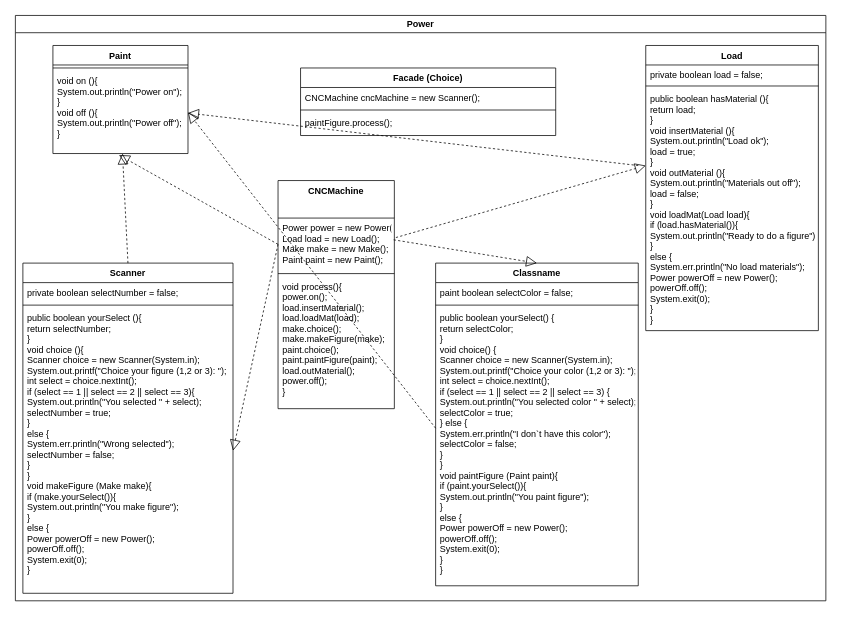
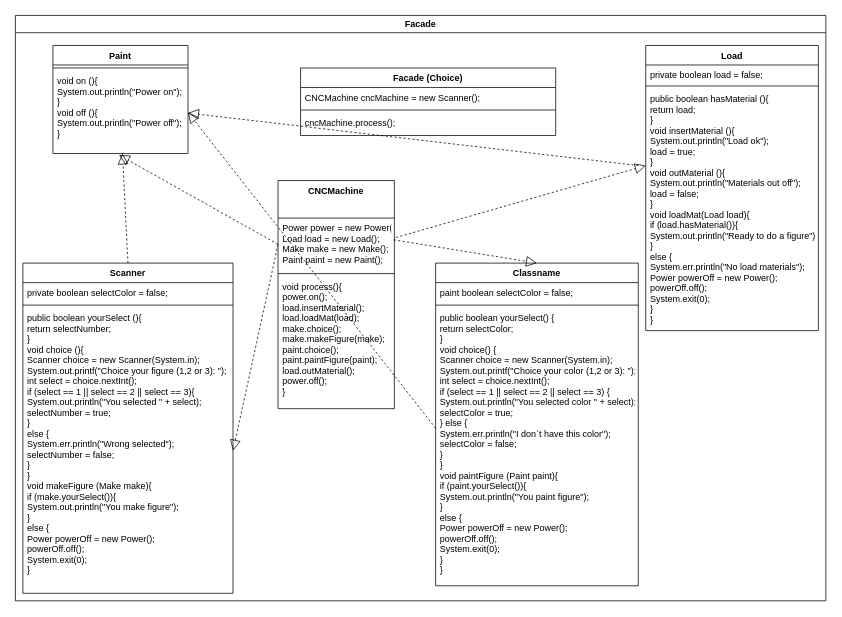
  <mxCell id="0" />
  <mxCell id="1" parent="0" />
- <mxCell id="2" value="Power" style="swimlane;whiteSpace=wrap" parent="1" vertex="1"><mxGeometry x="20" y="20" width="1080" height="780" as="geometry" /></mxCell>
+ <mxCell id="2" value="Facade" style="swimlane;whiteSpace=wrap" parent="1" vertex="1"><mxGeometry x="20" y="20" width="1080" height="780" as="geometry" /></mxCell>
  <mxCell id="3" value="Facade (Choice)" style="swimlane;fontStyle=1;align=center;verticalAlign=top;childLayout=stackLayout;horizontal=1;startSize=26;horizontalStack=0;resizeParent=1;resizeParentMax=0;resizeLast=0;collapsible=1;marginBottom=0;" vertex="1" parent="2"><mxGeometry x="380" y="70" width="340" height="90" as="geometry" /></mxCell>
  <mxCell id="4" value="CNCMachine cncMachine = new Scanner();" style="text;strokeColor=none;fillColor=none;align=left;verticalAlign=top;spacingLeft=4;spacingRight=4;overflow=hidden;rotatable=0;points=[[0,0.5],[1,0.5]];portConstraint=eastwest;" vertex="1" parent="3"><mxGeometry y="26" width="340" height="26" as="geometry" /></mxCell>
  <mxCell id="5" value="" style="line;strokeWidth=1;fillColor=none;align=left;verticalAlign=middle;spacingTop=-1;spacingLeft=3;spacingRight=3;rotatable=0;labelPosition=right;points=[];portConstraint=eastwest;" vertex="1" parent="3"><mxGeometry y="52" width="340" height="8" as="geometry" /></mxCell>
- <mxCell id="6" value="paintFigure.process();" style="text;strokeColor=none;fillColor=none;align=left;verticalAlign=top;spacingLeft=4;spacingRight=4;overflow=hidden;rotatable=0;points=[[0,0.5],[1,0.5]];portConstraint=eastwest;" vertex="1" parent="3"><mxGeometry y="60" width="340" height="30" as="geometry" /></mxCell>
+ <mxCell id="6" value="cncMachine.process();" style="text;strokeColor=none;fillColor=none;align=left;verticalAlign=top;spacingLeft=4;spacingRight=4;overflow=hidden;rotatable=0;points=[[0,0.5],[1,0.5]];portConstraint=eastwest;" vertex="1" parent="3"><mxGeometry y="60" width="340" height="30" as="geometry" /></mxCell>
  <mxCell id="7" value="Paint" style="swimlane;fontStyle=1;align=center;verticalAlign=top;childLayout=stackLayout;horizontal=1;startSize=26;horizontalStack=0;resizeParent=1;resizeParentMax=0;resizeLast=0;collapsible=1;marginBottom=0;" vertex="1" parent="2"><mxGeometry x="50" y="40" width="180" height="144" as="geometry" /></mxCell>
  <mxCell id="8" value="" style="line;strokeWidth=1;fillColor=none;align=left;verticalAlign=middle;spacingTop=-1;spacingLeft=3;spacingRight=3;rotatable=0;labelPosition=right;points=[];portConstraint=eastwest;" vertex="1" parent="7"><mxGeometry y="26" width="180" height="8" as="geometry" /></mxCell>
  <mxCell id="9" value="void on (){&#10;    System.out.println(&quot;Power on&quot;);&#10;}&#10;void off (){&#10;    System.out.println(&quot;Power off&quot;);&#10;}" style="text;strokeColor=none;fillColor=none;align=left;verticalAlign=top;spacingLeft=4;spacingRight=4;overflow=hidden;rotatable=0;points=[[0,0.5],[1,0.5]];portConstraint=eastwest;" vertex="1" parent="7"><mxGeometry y="34" width="180" height="110" as="geometry" /></mxCell>
  <mxCell id="10" value="Load" style="swimlane;fontStyle=1;align=center;verticalAlign=top;childLayout=stackLayout;horizontal=1;startSize=26;horizontalStack=0;resizeParent=1;resizeParentMax=0;resizeLast=0;collapsible=1;marginBottom=0;" vertex="1" parent="2"><mxGeometry x="840" y="40" width="230" height="380" as="geometry" /></mxCell>
  <mxCell id="11" value="private boolean load = false;" style="text;strokeColor=none;fillColor=none;align=left;verticalAlign=top;spacingLeft=4;spacingRight=4;overflow=hidden;rotatable=0;points=[[0,0.5],[1,0.5]];portConstraint=eastwest;" vertex="1" parent="10"><mxGeometry y="26" width="230" height="24" as="geometry" /></mxCell>
  <mxCell id="12" value="" style="line;strokeWidth=1;fillColor=none;align=left;verticalAlign=middle;spacingTop=-1;spacingLeft=3;spacingRight=3;rotatable=0;labelPosition=right;points=[];portConstraint=eastwest;" vertex="1" parent="10"><mxGeometry y="50" width="230" height="8" as="geometry" /></mxCell>
  <mxCell id="13" value="public boolean hasMaterial (){&#10;    return load;&#10;}&#10;void insertMaterial (){&#10;    System.out.println(&quot;Load ok&quot;);&#10;    load = true;&#10;}&#10;void outMaterial (){&#10;    System.out.println(&quot;Materials out off&quot;);&#10;    load = false;&#10;}&#10;void loadMat(Load load){&#10;    if (load.hasMaterial()){&#10;        System.out.println(&quot;Ready to do a figure&quot;);&#10;    }&#10;    else {&#10;        System.err.println(&quot;No load materials&quot;);&#10;        Power powerOff = new Power();&#10;        powerOff.off();&#10;        System.exit(0);&#10;    }&#10;}" style="text;strokeColor=none;fillColor=none;align=left;verticalAlign=top;spacingLeft=4;spacingRight=4;overflow=hidden;rotatable=0;points=[[0,0.5],[1,0.5]];portConstraint=eastwest;" vertex="1" parent="10"><mxGeometry y="58" width="230" height="322" as="geometry" /></mxCell>
  <mxCell id="14" value="CNCMachine" style="swimlane;fontStyle=1;align=center;verticalAlign=top;childLayout=stackLayout;horizontal=1;startSize=50;horizontalStack=0;resizeParent=1;resizeParentMax=0;resizeLast=0;collapsible=1;marginBottom=0;" vertex="1" parent="2"><mxGeometry x="350" y="220" width="155" height="304" as="geometry" /></mxCell>
  <mxCell id="15" value="Power power = new Power();&#10;Load load = new Load();&#10;Make make = new Make();&#10;Paint paint = new Paint();" style="text;strokeColor=none;fillColor=none;align=left;verticalAlign=top;spacingLeft=4;spacingRight=4;overflow=hidden;rotatable=0;points=[[0,0.5],[1,0.5]];portConstraint=eastwest;" vertex="1" parent="14"><mxGeometry y="50" width="155" height="70" as="geometry" /></mxCell>
  <mxCell id="16" value="" style="line;strokeWidth=1;fillColor=none;align=left;verticalAlign=middle;spacingTop=-1;spacingLeft=3;spacingRight=3;rotatable=0;labelPosition=right;points=[];portConstraint=eastwest;" vertex="1" parent="14"><mxGeometry y="120" width="155" height="8" as="geometry" /></mxCell>
  <mxCell id="17" value="void process(){&#10;    power.on();&#10;    load.insertMaterial();&#10;    load.loadMat(load);&#10;    make.choice();&#10;    make.makeFigure(make);&#10;    paint.choice();&#10;    paint.paintFigure(paint);&#10;    load.outMaterial();&#10;    power.off();&#10;}" style="text;strokeColor=none;fillColor=none;align=left;verticalAlign=top;spacingLeft=4;spacingRight=4;overflow=hidden;rotatable=0;points=[[0,0.5],[1,0.5]];portConstraint=eastwest;" vertex="1" parent="14"><mxGeometry y="128" width="155" height="176" as="geometry" /></mxCell>
  <mxCell id="18" value="Classname" style="swimlane;fontStyle=1;align=center;verticalAlign=top;childLayout=stackLayout;horizontal=1;startSize=26;horizontalStack=0;resizeParent=1;resizeParentMax=0;resizeLast=0;collapsible=1;marginBottom=0;" vertex="1" parent="2"><mxGeometry x="560" y="330" width="270" height="430" as="geometry" /></mxCell>
  <mxCell id="19" value="paint boolean selectColor = false;" style="text;strokeColor=none;fillColor=none;align=left;verticalAlign=top;spacingLeft=4;spacingRight=4;overflow=hidden;rotatable=0;points=[[0,0.5],[1,0.5]];portConstraint=eastwest;" vertex="1" parent="18"><mxGeometry y="26" width="270" height="26" as="geometry" /></mxCell>
  <mxCell id="20" value="" style="line;strokeWidth=1;fillColor=none;align=left;verticalAlign=middle;spacingTop=-1;spacingLeft=3;spacingRight=3;rotatable=0;labelPosition=right;points=[];portConstraint=eastwest;" vertex="1" parent="18"><mxGeometry y="52" width="270" height="8" as="geometry" /></mxCell>
  <mxCell id="21" value="public boolean yourSelect() {&#10;    return selectColor;&#10;}&#10;void choice() {&#10;    Scanner choice = new Scanner(System.in);&#10;    System.out.printf(&quot;Choice your color (1,2 or 3): &quot;);&#10;    int select = choice.nextInt();&#10;    if (select == 1 || select == 2 || select == 3) {&#10;        System.out.println(&quot;You selected color &quot; + select);&#10;        selectColor = true;&#10;    } else {&#10;        System.err.println(&quot;I don`t have this color&quot;);&#10;        selectColor = false;&#10;    }&#10;}&#10;void paintFigure (Paint paint){&#10;    if (paint.yourSelect()){&#10;        System.out.println(&quot;You paint figure&quot;);&#10;    }&#10;    else {&#10;        Power powerOff = new Power();&#10;        powerOff.off();&#10;        System.exit(0);&#10;    }&#10;}" style="text;strokeColor=none;fillColor=none;align=left;verticalAlign=top;spacingLeft=4;spacingRight=4;overflow=hidden;rotatable=0;points=[[0,0.5],[1,0.5]];portConstraint=eastwest;" vertex="1" parent="18"><mxGeometry y="60" width="270" height="370" as="geometry" /></mxCell>
  <mxCell id="22" value="" style="endArrow=block;dashed=1;endFill=0;endSize=12;html=1;rounded=0;exitX=0;exitY=0.5;exitDx=0;exitDy=0;entryX=0.489;entryY=1.018;entryDx=0;entryDy=0;entryPerimeter=0;" edge="1" parent="2" source="15" target="9"><mxGeometry width="160" relative="1" as="geometry"><mxPoint x="380" y="120" as="sourcePoint" /><mxPoint x="150" y="230" as="targetPoint" /></mxGeometry></mxCell>
  <mxCell id="23" value="" style="endArrow=block;dashed=1;endFill=0;endSize=12;html=1;rounded=0;exitX=0.994;exitY=0.414;exitDx=0;exitDy=0;exitPerimeter=0;entryX=0.5;entryY=0;entryDx=0;entryDy=0;" edge="1" parent="2" source="15" target="18"><mxGeometry width="160" relative="1" as="geometry"><mxPoint x="511.48" y="600" as="sourcePoint" /><mxPoint x="390" y="657.99" as="targetPoint" /></mxGeometry></mxCell>
  <mxCell id="24" value="" style="endArrow=block;dashed=1;endFill=0;endSize=12;html=1;rounded=0;exitX=1.013;exitY=0.371;exitDx=0;exitDy=0;exitPerimeter=0;entryX=0;entryY=0.317;entryDx=0;entryDy=0;entryPerimeter=0;" edge="1" parent="2" source="15" target="13"><mxGeometry width="160" relative="1" as="geometry"><mxPoint x="578.98" y="192.01" as="sourcePoint" /><mxPoint x="457.5" y="250" as="targetPoint" /></mxGeometry></mxCell>
  <mxCell id="25" value="" style="endArrow=block;dashed=1;endFill=0;endSize=12;html=1;rounded=0;exitX=0.497;exitY=1.067;exitDx=0;exitDy=0;exitPerimeter=0;entryX=1;entryY=0.5;entryDx=0;entryDy=0;" edge="1" parent="2" target="9"><mxGeometry width="160" relative="1" as="geometry"><mxPoint x="560" y="550" as="sourcePoint" /><mxPoint x="438.52" y="607.99" as="targetPoint" /></mxGeometry></mxCell>
  <mxCell id="26" value="Scanner" style="swimlane;fontStyle=1;align=center;verticalAlign=top;childLayout=stackLayout;horizontal=1;startSize=26;horizontalStack=0;resizeParent=1;resizeParentMax=0;resizeLast=0;collapsible=1;marginBottom=0;" vertex="1" parent="1"><mxGeometry x="30" y="350" width="280" height="440" as="geometry" /></mxCell>
- <mxCell id="27" value="private boolean selectNumber = false;" style="text;strokeColor=none;fillColor=none;align=left;verticalAlign=top;spacingLeft=4;spacingRight=4;overflow=hidden;rotatable=0;points=[[0,0.5],[1,0.5]];portConstraint=eastwest;" vertex="1" parent="26"><mxGeometry y="26" width="280" height="26" as="geometry" /></mxCell>
+ <mxCell id="27" value="private boolean selectColor = false;" style="text;strokeColor=none;fillColor=none;align=left;verticalAlign=top;spacingLeft=4;spacingRight=4;overflow=hidden;rotatable=0;points=[[0,0.5],[1,0.5]];portConstraint=eastwest;" vertex="1" parent="26"><mxGeometry y="26" width="280" height="26" as="geometry" /></mxCell>
  <mxCell id="28" value="" style="line;strokeWidth=1;fillColor=none;align=left;verticalAlign=middle;spacingTop=-1;spacingLeft=3;spacingRight=3;rotatable=0;labelPosition=right;points=[];portConstraint=eastwest;" vertex="1" parent="26"><mxGeometry y="52" width="280" height="8" as="geometry" /></mxCell>
  <mxCell id="29" value="public boolean yourSelect (){&#10;    return selectNumber;&#10;}&#10;void choice (){&#10;Scanner choice = new Scanner(System.in);&#10;    System.out.printf(&quot;Choice your figure (1,2 or 3): &quot;);&#10;    int select = choice.nextInt();&#10;    if (select == 1 || select == 2 || select == 3){&#10;        System.out.println(&quot;You selected &quot; + select);&#10;        selectNumber = true;&#10;    }&#10;    else {&#10;        System.err.println(&quot;Wrong selected&quot;);&#10;        selectNumber = false;&#10;    }&#10;}&#10;void makeFigure (Make make){&#10;    if (make.yourSelect()){&#10;        System.out.println(&quot;You make figure&quot;);&#10;    }&#10;    else {&#10;        Power powerOff = new Power();&#10;        powerOff.off();&#10;        System.exit(0);&#10;    }" style="text;strokeColor=none;fillColor=none;align=left;verticalAlign=top;spacingLeft=4;spacingRight=4;overflow=hidden;rotatable=0;points=[[0,0.5],[1,0.5]];portConstraint=eastwest;" vertex="1" parent="26"><mxGeometry y="60" width="280" height="380" as="geometry" /></mxCell>
  <mxCell id="30" value="" style="endArrow=block;dashed=1;endFill=0;endSize=12;html=1;rounded=0;exitX=0;exitY=0.5;exitDx=0;exitDy=0;entryX=1;entryY=0.5;entryDx=0;entryDy=0;" edge="1" parent="1" source="15" target="29"><mxGeometry width="160" relative="1" as="geometry"><mxPoint x="588.98" y="202.01" as="sourcePoint" /><mxPoint x="467.5" y="260" as="targetPoint" /></mxGeometry></mxCell>
  <mxCell id="31" value="" style="endArrow=block;dashed=1;endFill=0;endSize=12;html=1;rounded=0;" edge="1" parent="1"><mxGeometry width="160" relative="1" as="geometry"><mxPoint x="850" y="220" as="sourcePoint" /><mxPoint x="250" y="150" as="targetPoint" /></mxGeometry></mxCell>
  <mxCell id="32" value="" style="endArrow=block;dashed=1;endFill=0;endSize=12;html=1;rounded=0;exitX=0.5;exitY=0;exitDx=0;exitDy=0;" edge="1" parent="1" source="26" target="9"><mxGeometry width="160" relative="1" as="geometry"><mxPoint x="181.48" y="260" as="sourcePoint" /><mxPoint x="60" y="317.99" as="targetPoint" /></mxGeometry></mxCell>
